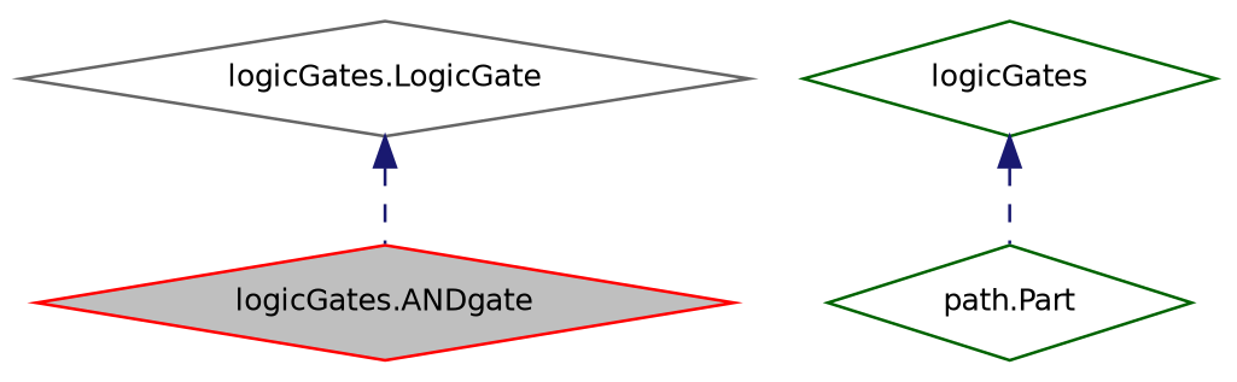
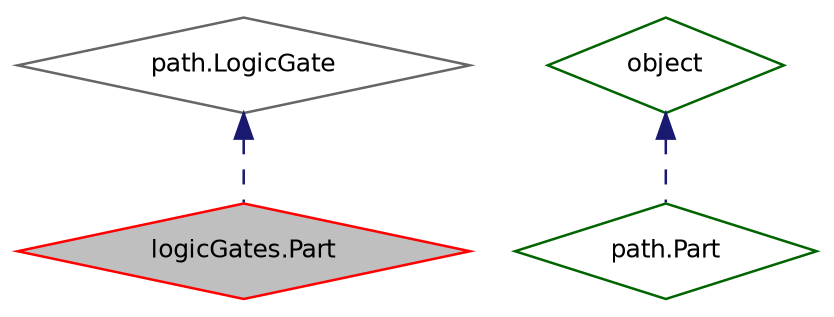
  digraph {
    node [color=darkgreen fillcolor=white fontname=Helvetica fontsize=10 shape=diamond style=filled]
    edge [color=midnightblue dir=back fontname=Helvetica fontsize=10 labelfontname=Helvetica labelfontsize=10 style=dashed]
-   n1 [color=red fillcolor=grey75 fontcolor=black height=0.2 label="logicGates.ANDgate" width=0.4]
-   n2 [color=gray40 height=0.2 label="logicGates.LogicGate" width=0.4]
+   n1 [color=red fillcolor=grey75 fontcolor=black height=0.2 label="logicGates.Part" width=0.4]
+   n2 [color=gray40 height=0.2 label="path.LogicGate" width=0.4]
    n3 [height=0.2 label="path.Part" width=0.4]
-   n4 [height=0.2 label=logicGates width=0.4]
+   n4 [height=0.2 label=object width=0.4]
    n2 -> n1
    n4 -> n3
  }
